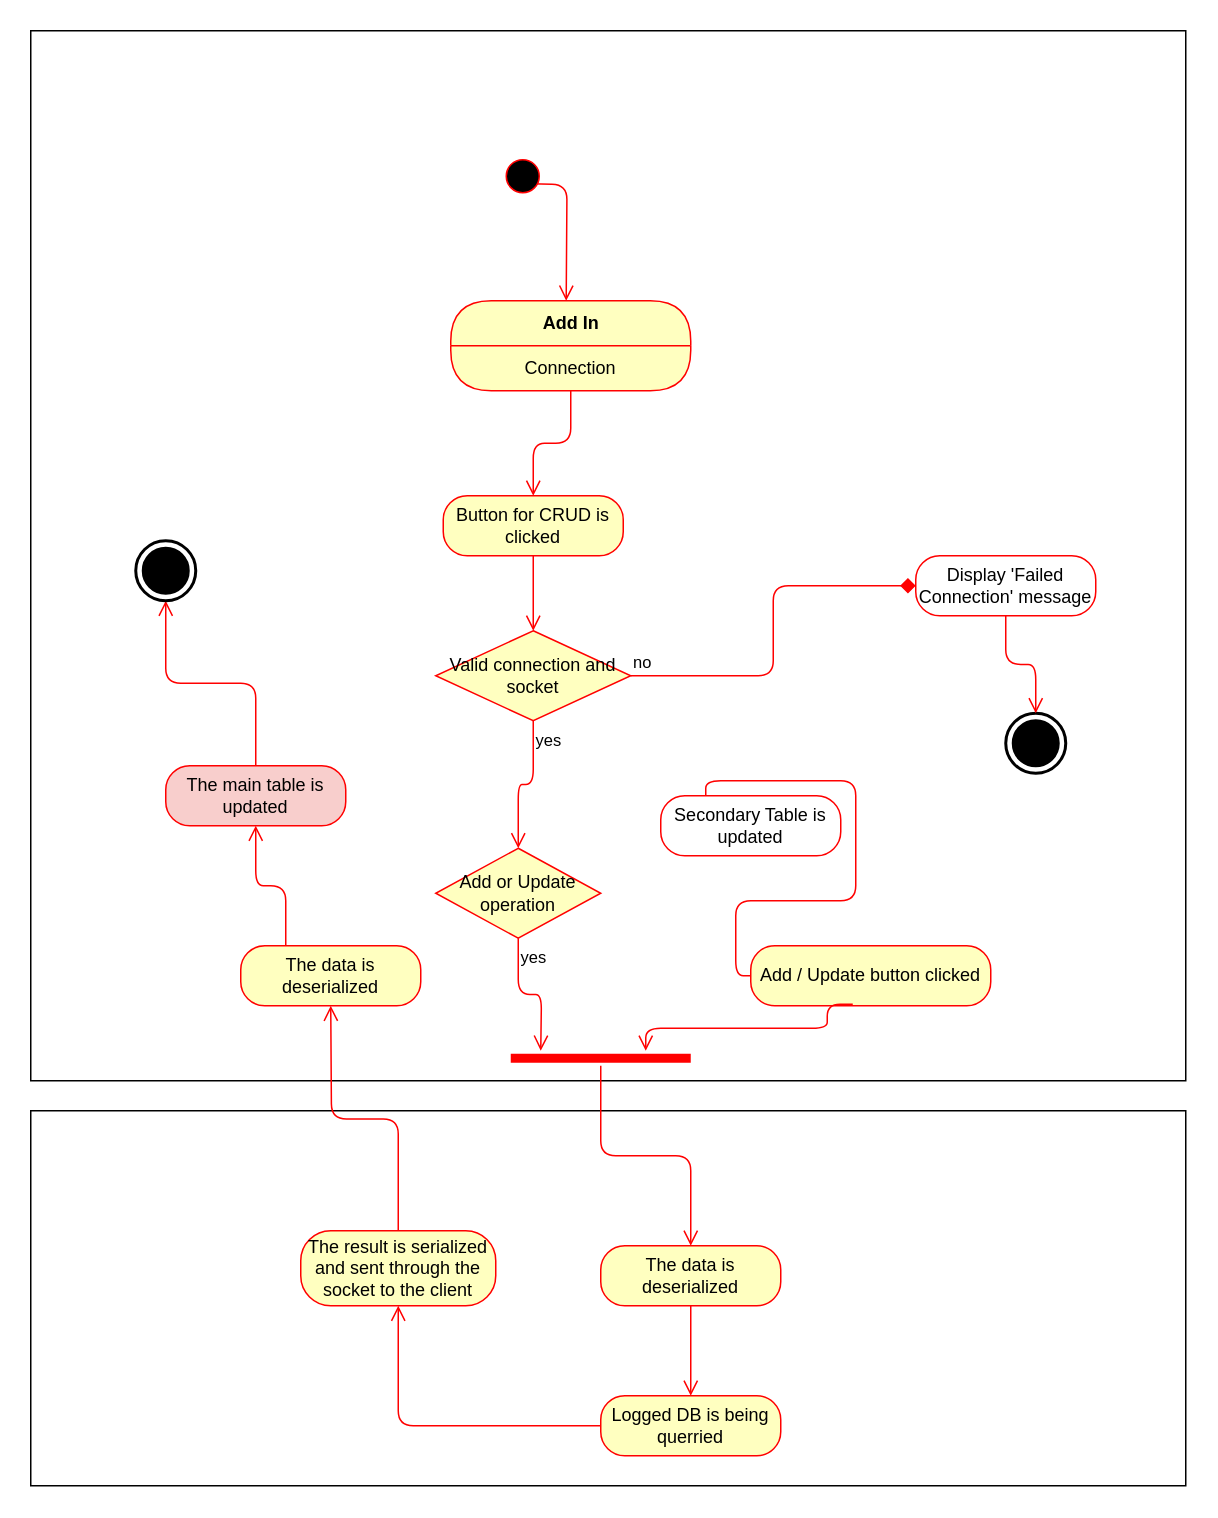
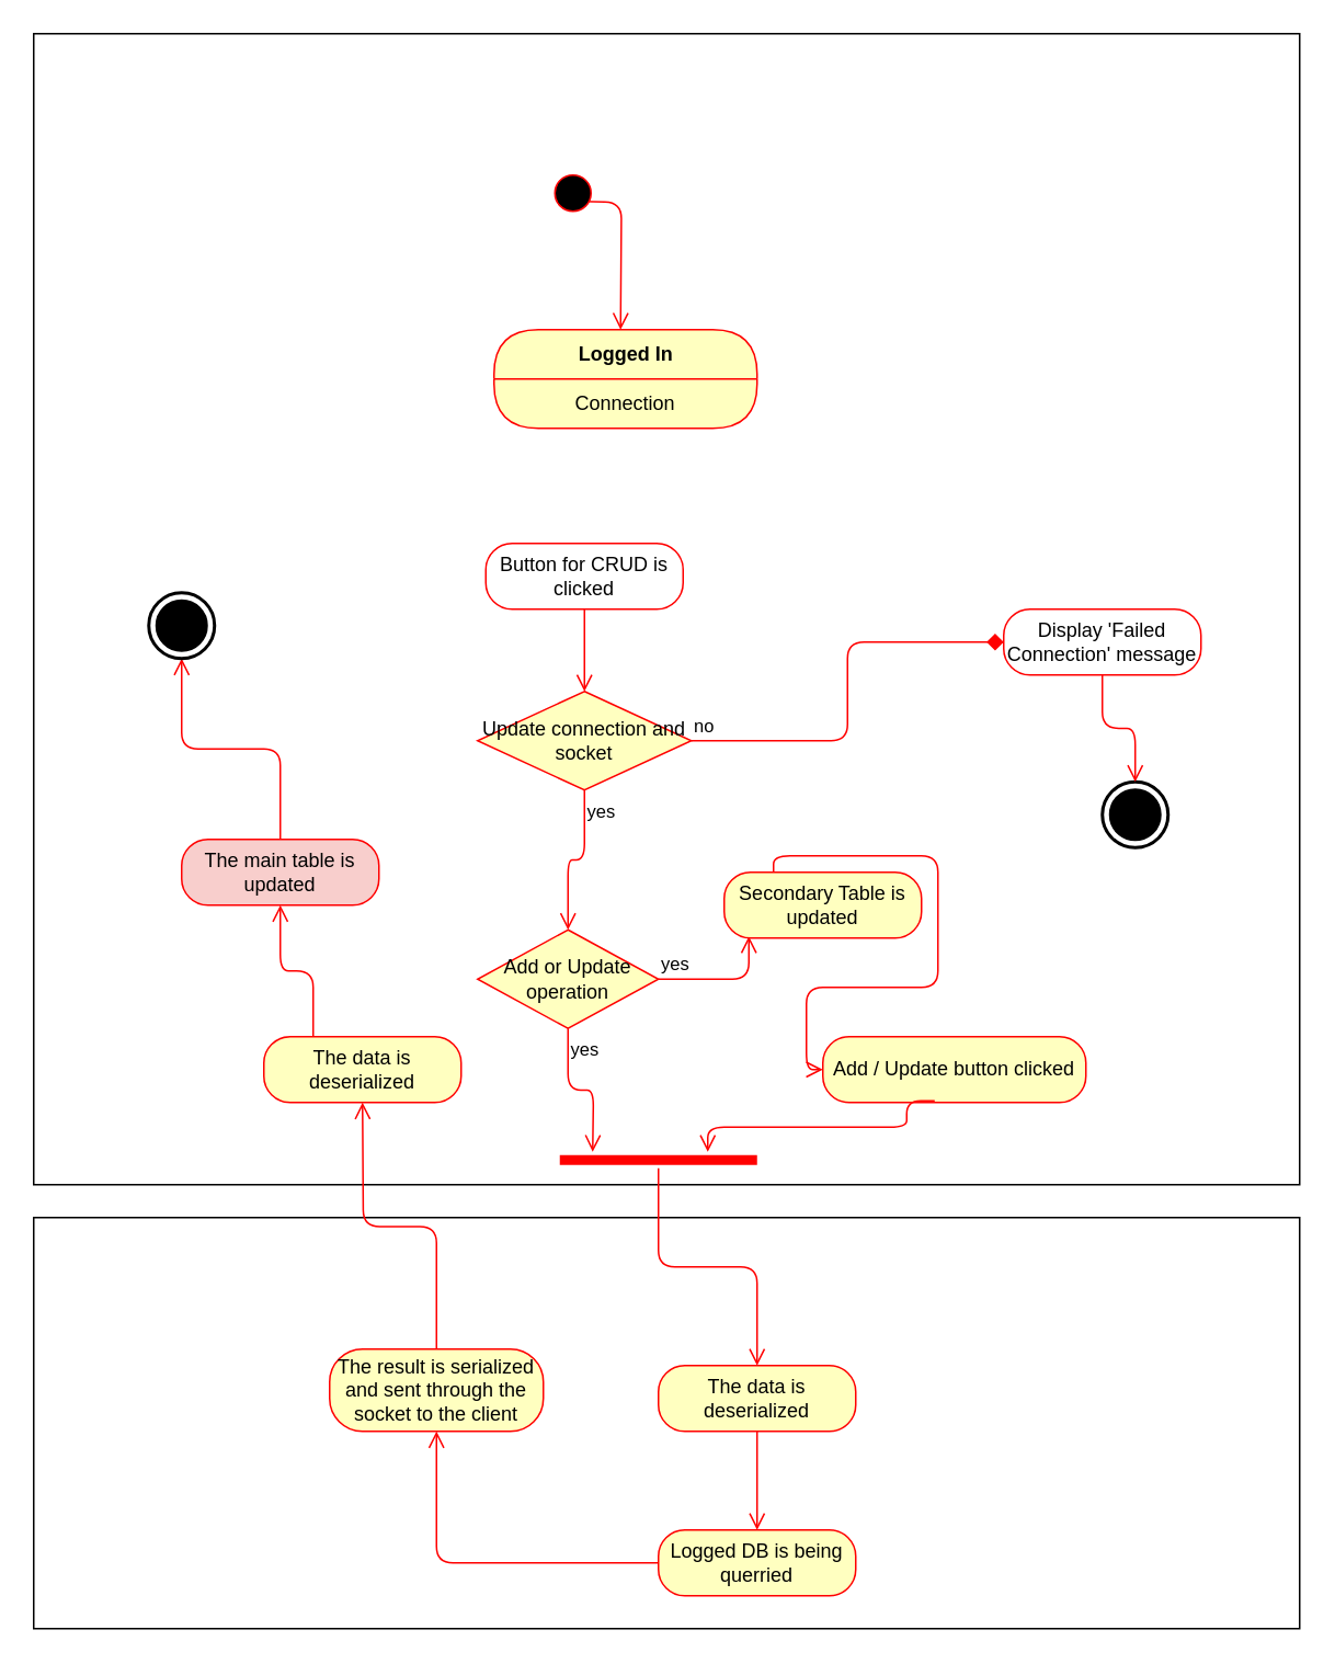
  <mxCell id="0" />
  <mxCell id="1" parent="0" />
  <mxCell id="2" value="" style="html=1;dashed=0;whitespace=wrap;" parent="1" vertex="1"><mxGeometry x="20" y="20" width="770" height="700" as="geometry" /></mxCell>
- <mxCell id="3" value="Button for CRUD is clicked" style="rounded=1;whiteSpace=wrap;html=1;arcSize=40;fontColor=#000000;fillColor=#ffffc0;strokeColor=#ff0000;" parent="1" vertex="1"><mxGeometry x="295" y="330" width="120" height="40" as="geometry" /></mxCell>
+ <mxCell id="3" value="Button for CRUD is clicked" style="rounded=1;whiteSpace=wrap;html=1;arcSize=40;fontColor=#000000;fillColor=#ffffff;strokeColor=#ff0000;" parent="1" vertex="1"><mxGeometry x="295" y="330" width="120" height="40" as="geometry" /></mxCell>
  <mxCell id="4" value="" style="edgeStyle=orthogonalEdgeStyle;html=1;verticalAlign=bottom;endArrow=open;endSize=8;strokeColor=#ff0000;" parent="1" source="3" edge="1"><mxGeometry relative="1" as="geometry"><mxPoint x="355" y="420" as="targetPoint" /></mxGeometry></mxCell>
  <mxCell id="5" value="" style="edgeStyle=orthogonalEdgeStyle;html=1;verticalAlign=bottom;endArrow=open;endSize=8;strokeColor=#ff0000;entryX=0.556;entryY=-0.033;entryDx=0;entryDy=0;entryPerimeter=0;" parent="1" edge="1"><mxGeometry relative="1" as="geometry"><mxPoint x="376.96" y="200" as="targetPoint" /><mxPoint x="353" y="121.98" as="sourcePoint" /></mxGeometry></mxCell>
  <mxCell id="6" value="" style="ellipse;html=1;shape=startState;fillColor=#000000;strokeColor=#ff0000;" parent="1" vertex="1"><mxGeometry x="333" y="101.98" width="30" height="30" as="geometry" /></mxCell>
  <mxCell id="7" value="Add or Update operation" style="rhombus;whiteSpace=wrap;html=1;fillColor=#ffffc0;strokeColor=#ff0000;" parent="1" vertex="1"><mxGeometry x="290" y="565" width="110" height="60" as="geometry" /></mxCell>
+ <mxCell id="8" value="yes" style="edgeStyle=orthogonalEdgeStyle;html=1;align=left;verticalAlign=bottom;endArrow=open;endSize=8;strokeColor=#ff0000;entryX=0.125;entryY=0.975;entryDx=0;entryDy=0;entryPerimeter=0;" parent="1" source="7" target="10" edge="1"><mxGeometry x="-1" relative="1" as="geometry"><mxPoint x="450" y="570" as="targetPoint" /></mxGeometry></mxCell>
  <mxCell id="9" value="yes" style="edgeStyle=orthogonalEdgeStyle;html=1;align=left;verticalAlign=top;endArrow=open;endSize=8;strokeColor=#ff0000;" parent="1" source="7" edge="1"><mxGeometry x="-1" relative="1" as="geometry"><mxPoint x="360" y="700" as="targetPoint" /></mxGeometry></mxCell>
- <mxCell id="10" value="Secondary Table is updated" style="rounded=1;whiteSpace=wrap;html=1;arcSize=40;fontColor=#000000;fillColor=#ffffff;strokeColor=#ff0000;" parent="1" vertex="1"><mxGeometry x="440" y="530" width="120" height="40" as="geometry" /></mxCell>
- <mxCell id="11" value="" style="edgeStyle=orthogonalEdgeStyle;html=1;align=left;verticalAlign=bottom;endArrow=none;endSize=8;strokeColor=#ff0000;exitX=0.25;exitY=0;exitDx=0;exitDy=0;entryX=0;entryY=0.5;entryDx=0;entryDy=0;" parent="1" source="10" target="12" edge="1"><mxGeometry x="-1" relative="1" as="geometry"><mxPoint x="510" y="500" as="targetPoint" /><mxPoint x="420" y="620" as="sourcePoint" /><Array as="points"><mxPoint x="470" y="520" /><mxPoint x="570" y="520" /><mxPoint x="570" y="600" /><mxPoint x="490" y="600" /><mxPoint x="490" y="650" /></Array></mxGeometry></mxCell>
+ <mxCell id="10" value="Secondary Table is updated" style="rounded=1;whiteSpace=wrap;html=1;arcSize=40;fontColor=#000000;fillColor=#ffffc0;strokeColor=#ff0000;" parent="1" vertex="1"><mxGeometry x="440" y="530" width="120" height="40" as="geometry" /></mxCell>
+ <mxCell id="11" value="" style="edgeStyle=orthogonalEdgeStyle;html=1;align=left;verticalAlign=bottom;endArrow=open;endSize=8;strokeColor=#ff0000;exitX=0.25;exitY=0;exitDx=0;exitDy=0;entryX=0;entryY=0.5;entryDx=0;entryDy=0;" parent="1" source="10" target="12" edge="1"><mxGeometry x="-1" relative="1" as="geometry"><mxPoint x="510" y="500" as="targetPoint" /><mxPoint x="420" y="620" as="sourcePoint" /><Array as="points"><mxPoint x="470" y="520" /><mxPoint x="570" y="520" /><mxPoint x="570" y="600" /><mxPoint x="490" y="600" /><mxPoint x="490" y="650" /></Array></mxGeometry></mxCell>
  <mxCell id="12" value="Add / Update button clicked" style="rounded=1;whiteSpace=wrap;html=1;arcSize=40;fontColor=#000000;fillColor=#ffffc0;strokeColor=#ff0000;" parent="1" vertex="1"><mxGeometry x="500" y="630" width="160" height="40" as="geometry" /></mxCell>
  <mxCell id="13" value="" style="shape=line;html=1;strokeWidth=6;strokeColor=#ff0000;" parent="1" vertex="1"><mxGeometry x="340" y="700" width="120" height="10" as="geometry" /></mxCell>
  <mxCell id="14" value="" style="edgeStyle=orthogonalEdgeStyle;html=1;verticalAlign=bottom;endArrow=open;endSize=8;strokeColor=#ff0000;exitX=0.425;exitY=0.975;exitDx=0;exitDy=0;exitPerimeter=0;" parent="1" source="12" edge="1"><mxGeometry relative="1" as="geometry"><mxPoint x="430" y="700" as="targetPoint" /><mxPoint x="405" y="440" as="sourcePoint" /><Array as="points"><mxPoint x="551" y="685" /><mxPoint x="430" y="685" /></Array></mxGeometry></mxCell>
  <mxCell id="15" value="" style="html=1;dashed=0;whitespace=wrap;" parent="1" vertex="1"><mxGeometry x="20" y="740" width="770" height="250" as="geometry" /></mxCell>
  <mxCell id="16" value="The data is deserialized" style="rounded=1;whiteSpace=wrap;html=1;arcSize=40;fontColor=#000000;fillColor=#ffffc0;strokeColor=#ff0000;" parent="1" vertex="1"><mxGeometry x="400" y="830" width="120" height="40" as="geometry" /></mxCell>
  <mxCell id="17" value="Logged DB is being querried" style="rounded=1;whiteSpace=wrap;html=1;arcSize=40;fontColor=#000000;fillColor=#ffffc0;strokeColor=#ff0000;" parent="1" vertex="1"><mxGeometry x="400" y="930" width="120" height="40" as="geometry" /></mxCell>
  <mxCell id="18" value="The result is serialized and sent through the socket to the client" style="rounded=1;whiteSpace=wrap;html=1;arcSize=40;fontColor=#000000;fillColor=#ffffc0;strokeColor=#ff0000;" parent="1" vertex="1"><mxGeometry x="200" y="820" width="130" height="50" as="geometry" /></mxCell>
  <mxCell id="19" value="" style="edgeStyle=orthogonalEdgeStyle;html=1;verticalAlign=bottom;endArrow=open;endSize=8;strokeColor=#ff0000;" parent="1" source="13" target="16" edge="1"><mxGeometry relative="1" as="geometry"><mxPoint x="540" y="560" as="targetPoint" /><mxPoint x="539.5" y="440" as="sourcePoint" /></mxGeometry></mxCell>
  <mxCell id="20" value="" style="edgeStyle=orthogonalEdgeStyle;html=1;verticalAlign=bottom;endArrow=open;endSize=8;strokeColor=#ff0000;exitX=0.5;exitY=1;exitDx=0;exitDy=0;entryX=0.5;entryY=0;entryDx=0;entryDy=0;" parent="1" source="16" target="17" edge="1"><mxGeometry relative="1" as="geometry"><mxPoint x="470" y="840" as="targetPoint" /><mxPoint x="410" y="720" as="sourcePoint" /></mxGeometry></mxCell>
  <mxCell id="21" value="" style="edgeStyle=orthogonalEdgeStyle;html=1;verticalAlign=bottom;endArrow=open;endSize=8;strokeColor=#ff0000;exitX=0;exitY=0.5;exitDx=0;exitDy=0;entryX=0.5;entryY=1;entryDx=0;entryDy=0;" parent="1" source="17" target="18" edge="1"><mxGeometry relative="1" as="geometry"><mxPoint x="470" y="940" as="targetPoint" /><mxPoint x="470" y="880" as="sourcePoint" /></mxGeometry></mxCell>
  <mxCell id="22" value="" style="edgeStyle=orthogonalEdgeStyle;html=1;verticalAlign=bottom;endArrow=open;endSize=8;strokeColor=#ff0000;exitX=0.5;exitY=0;exitDx=0;exitDy=0;" parent="1" source="18" edge="1"><mxGeometry relative="1" as="geometry"><mxPoint x="220" y="670" as="targetPoint" /><mxPoint x="410" y="960" as="sourcePoint" /></mxGeometry></mxCell>
  <mxCell id="23" value="The data is deserialized" style="rounded=1;whiteSpace=wrap;html=1;arcSize=40;fontColor=#000000;fillColor=#ffffc0;strokeColor=#ff0000;" parent="1" vertex="1"><mxGeometry x="160" y="630" width="120" height="40" as="geometry" /></mxCell>
  <mxCell id="24" value="The main table is updated" style="rounded=1;whiteSpace=wrap;html=1;arcSize=40;fontColor=#000000;fillColor=#f8cecc;strokeColor=#ff0000;" parent="1" vertex="1"><mxGeometry x="110" y="510" width="120" height="40" as="geometry" /></mxCell>
  <mxCell id="25" value="" style="edgeStyle=orthogonalEdgeStyle;html=1;verticalAlign=bottom;endArrow=open;endSize=8;strokeColor=#ff0000;exitX=0.25;exitY=0;exitDx=0;exitDy=0;entryX=0.5;entryY=1;entryDx=0;entryDy=0;" parent="1" source="23" target="24" edge="1"><mxGeometry relative="1" as="geometry"><mxPoint x="230" y="680" as="targetPoint" /><mxPoint x="275" y="830" as="sourcePoint" /></mxGeometry></mxCell>
- <mxCell id="26" value="Valid connection and socket" style="rhombus;whiteSpace=wrap;html=1;fillColor=#ffffc0;strokeColor=#ff0000;" parent="1" vertex="1"><mxGeometry x="290" y="420" width="130" height="60" as="geometry" /></mxCell>
+ <mxCell id="26" value="Update connection and socket" style="rhombus;whiteSpace=wrap;html=1;fillColor=#ffffc0;strokeColor=#ff0000;" parent="1" vertex="1"><mxGeometry x="290" y="420" width="130" height="60" as="geometry" /></mxCell>
  <mxCell id="27" value="no" style="edgeStyle=orthogonalEdgeStyle;html=1;align=left;verticalAlign=bottom;endArrow=diamond;endSize=8;strokeColor=#ff0000;entryX=0;entryY=0.5;entryDx=0;entryDy=0;" parent="1" source="26" target="33" edge="1"><mxGeometry x="-1" relative="1" as="geometry"><mxPoint x="600" y="390" as="targetPoint" /></mxGeometry></mxCell>
- <mxCell id="28" value="" style="edgeStyle=orthogonalEdgeStyle;html=1;verticalAlign=bottom;endArrow=open;endSize=8;strokeColor=#ff0000;exitX=0.5;exitY=1;exitDx=0;exitDy=0;" parent="1" source="36" target="3" edge="1"><mxGeometry relative="1" as="geometry"><mxPoint x="365" y="430" as="targetPoint" /><mxPoint x="356.09" y="292" as="sourcePoint" /></mxGeometry></mxCell>
  <mxCell id="29" value="yes" style="edgeStyle=orthogonalEdgeStyle;html=1;align=left;verticalAlign=top;endArrow=open;endSize=8;strokeColor=#ff0000;exitX=0.5;exitY=1;exitDx=0;exitDy=0;" parent="1" source="26" target="7" edge="1"><mxGeometry x="-1" relative="1" as="geometry"><mxPoint x="550" y="400" as="targetPoint" /><mxPoint x="530" y="360" as="sourcePoint" /></mxGeometry></mxCell>
  <mxCell id="30" value="" style="edgeStyle=orthogonalEdgeStyle;html=1;align=left;verticalAlign=bottom;endArrow=open;endSize=8;strokeColor=#ff0000;entryX=0.5;entryY=1;entryDx=0;entryDy=0;entryPerimeter=0;exitX=0.5;exitY=0;exitDx=0;exitDy=0;" parent="1" source="24" target="31" edge="1"><mxGeometry x="-1" relative="1" as="geometry"><mxPoint x="610" y="400" as="targetPoint" /><mxPoint x="430" y="460" as="sourcePoint" /></mxGeometry></mxCell>
  <mxCell id="31" value="" style="html=1;shape=mxgraph.sysml.actFinal;strokeWidth=2;verticalLabelPosition=bottom;verticalAlignment=top;" parent="1" vertex="1"><mxGeometry x="90" y="360" width="40" height="40" as="geometry" /></mxCell>
  <mxCell id="32" value="" style="html=1;shape=mxgraph.sysml.actFinal;strokeWidth=2;verticalLabelPosition=bottom;verticalAlignment=top;" vertex="1" parent="1"><mxGeometry x="670" y="475" width="40" height="40" as="geometry" /></mxCell>
  <mxCell id="33" value="Display 'Failed Connection' message" style="rounded=1;whiteSpace=wrap;html=1;arcSize=40;fontColor=#000000;fillColor=#ffffff;strokeColor=#ff0000;" vertex="1" parent="1"><mxGeometry x="610" y="370" width="120" height="40" as="geometry" /></mxCell>
  <mxCell id="34" value="" style="edgeStyle=orthogonalEdgeStyle;html=1;verticalAlign=bottom;endArrow=open;endSize=8;strokeColor=#ff0000;entryX=0.5;entryY=0;entryDx=0;entryDy=0;entryPerimeter=0;" edge="1" parent="1" source="33" target="32"><mxGeometry relative="1" as="geometry"><mxPoint x="740" y="485" as="targetPoint" /></mxGeometry></mxCell>
- <mxCell id="35" value="Add In" style="swimlane;html=1;fontStyle=1;align=center;verticalAlign=middle;childLayout=stackLayout;horizontal=1;startSize=30;horizontalStack=0;resizeParent=0;resizeLast=1;container=0;fontColor=#000000;collapsible=0;rounded=1;arcSize=30;strokeColor=#ff0000;fillColor=#ffffc0;swimlaneFillColor=#ffffc0;dropTarget=0;" parent="1" vertex="1"><mxGeometry x="300" y="200" width="160" height="60" as="geometry" /></mxCell>
+ <mxCell id="35" value="Logged In" style="swimlane;html=1;fontStyle=1;align=center;verticalAlign=middle;childLayout=stackLayout;horizontal=1;startSize=30;horizontalStack=0;resizeParent=0;resizeLast=1;container=0;fontColor=#000000;collapsible=0;rounded=1;arcSize=30;strokeColor=#ff0000;fillColor=#ffffc0;swimlaneFillColor=#ffffc0;dropTarget=0;" parent="1" vertex="1"><mxGeometry x="300" y="200" width="160" height="60" as="geometry" /></mxCell>
  <mxCell id="36" value="Connection" style="text;html=1;strokeColor=none;fillColor=none;align=center;verticalAlign=middle;spacingLeft=4;spacingRight=4;whiteSpace=wrap;overflow=hidden;rotatable=0;fontColor=#000000;" parent="35" vertex="1"><mxGeometry y="30" width="160" height="30" as="geometry" /></mxCell>
